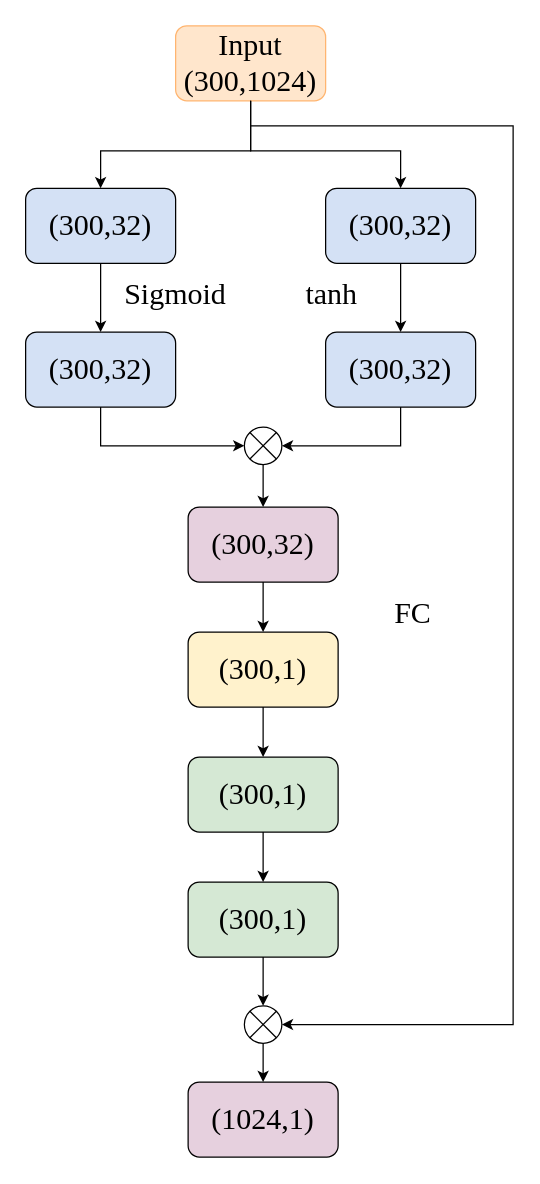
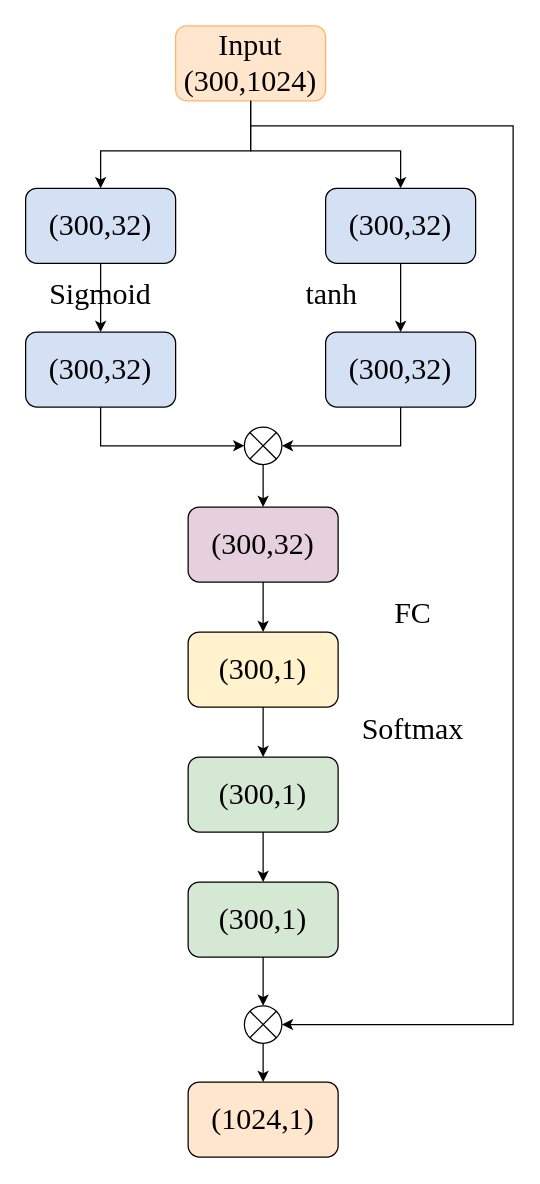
  <mxCell id="0" />
  <mxCell id="1" parent="0" />
  <mxCell id="2" value="&lt;font style=&quot;font-size: 24px&quot; face=&quot;Times New Roman&quot;&gt;Input&lt;br&gt;(300,1024)&lt;/font&gt;" style="rounded=1;whiteSpace=wrap;html=1;fillColor=#FFE6CC;strokeColor=#FFB570;" vertex="1" parent="1"><mxGeometry x="140" y="20" width="120" height="60" as="geometry" /></mxCell>
  <mxCell id="3" value="" style="edgeStyle=orthogonalEdgeStyle;rounded=0;orthogonalLoop=1;jettySize=auto;html=1;" edge="1" parent="1" source="4" target="5"><mxGeometry relative="1" as="geometry" /></mxCell>
  <mxCell id="4" value="&lt;font style=&quot;font-size: 24px&quot; face=&quot;Times New Roman&quot;&gt;(300,32)&lt;/font&gt;" style="rounded=1;whiteSpace=wrap;html=1;fillColor=#D4E1F5;" vertex="1" parent="1"><mxGeometry x="20" y="150" width="120" height="60" as="geometry" /></mxCell>
  <mxCell id="5" value="&lt;font face=&quot;Times New Roman&quot; style=&quot;font-size: 24px&quot;&gt;(300,32)&lt;/font&gt;" style="rounded=1;whiteSpace=wrap;html=1;fillColor=#D4E1F5;" vertex="1" parent="1"><mxGeometry x="20" y="265" width="120" height="60" as="geometry" /></mxCell>
  <mxCell id="6" value="" style="edgeStyle=orthogonalEdgeStyle;rounded=0;orthogonalLoop=1;jettySize=auto;html=1;" edge="1" parent="1" source="7" target="10"><mxGeometry relative="1" as="geometry" /></mxCell>
  <mxCell id="7" value="&lt;span&gt;&lt;font style=&quot;font-size: 24px&quot; face=&quot;Times New Roman&quot;&gt;(300,32)&lt;/font&gt;&lt;/span&gt;" style="rounded=1;whiteSpace=wrap;html=1;fillColor=#E6D0DE;" vertex="1" parent="1"><mxGeometry x="150" y="405" width="120" height="60" as="geometry" /></mxCell>
  <mxCell id="8" value="" style="endArrow=classic;html=1;rounded=0;edgeStyle=orthogonalEdgeStyle;exitX=0.5;exitY=1;exitDx=0;exitDy=0;entryX=0.5;entryY=0;entryDx=0;entryDy=0;" edge="1" parent="1" source="2" target="4"><mxGeometry width="50" height="50" relative="1" as="geometry"><mxPoint x="230" y="190" as="sourcePoint" /><mxPoint x="280" y="140" as="targetPoint" /><Array as="points"><mxPoint x="200" y="120" /><mxPoint x="80" y="120" /></Array></mxGeometry></mxCell>
  <mxCell id="9" value="" style="edgeStyle=orthogonalEdgeStyle;rounded=0;orthogonalLoop=1;jettySize=auto;html=1;" edge="1" parent="1" source="10" target="12"><mxGeometry relative="1" as="geometry" /></mxCell>
  <mxCell id="10" value="&lt;span&gt;&lt;font style=&quot;font-size: 24px&quot; face=&quot;Times New Roman&quot;&gt;(300,1)&lt;/font&gt;&lt;/span&gt;" style="rounded=1;whiteSpace=wrap;html=1;fillColor=#FFF2CC;" vertex="1" parent="1"><mxGeometry x="150" y="505" width="120" height="60" as="geometry" /></mxCell>
  <mxCell id="11" value="" style="edgeStyle=orthogonalEdgeStyle;rounded=0;orthogonalLoop=1;jettySize=auto;html=1;" edge="1" parent="1" source="12" target="14"><mxGeometry relative="1" as="geometry" /></mxCell>
  <mxCell id="12" value="&lt;span&gt;&lt;font face=&quot;Times New Roman&quot; style=&quot;font-size: 24px&quot;&gt;(300,1)&lt;/font&gt;&lt;/span&gt;" style="rounded=1;whiteSpace=wrap;html=1;fillColor=#D5E8D4;" vertex="1" parent="1"><mxGeometry x="150" y="605" width="120" height="60" as="geometry" /></mxCell>
  <mxCell id="13" value="" style="edgeStyle=orthogonalEdgeStyle;rounded=0;orthogonalLoop=1;jettySize=auto;html=1;entryX=0.5;entryY=0;entryDx=0;entryDy=0;" edge="1" parent="1" source="14" target="27"><mxGeometry relative="1" as="geometry" /></mxCell>
  <mxCell id="14" value="&lt;span&gt;&lt;font face=&quot;Times New Roman&quot; style=&quot;font-size: 24px&quot;&gt;(300,1)&lt;/font&gt;&lt;/span&gt;" style="rounded=1;whiteSpace=wrap;html=1;fillColor=#D5E8D4;" vertex="1" parent="1"><mxGeometry x="150" y="705" width="120" height="60" as="geometry" /></mxCell>
- <mxCell id="15" value="&lt;span&gt;&lt;font face=&quot;Times New Roman&quot; style=&quot;font-size: 24px&quot;&gt;(1024,1)&lt;/font&gt;&lt;/span&gt;" style="rounded=1;whiteSpace=wrap;html=1;fillColor=#e6d0de;" vertex="1" parent="1"><mxGeometry x="150" y="865" width="120" height="60" as="geometry" /></mxCell>
+ <mxCell id="15" value="&lt;span&gt;&lt;font face=&quot;Times New Roman&quot; style=&quot;font-size: 24px&quot;&gt;(1024,1)&lt;/font&gt;&lt;/span&gt;" style="rounded=1;whiteSpace=wrap;html=1;fillColor=#FFE6CC;" vertex="1" parent="1"><mxGeometry x="150" y="865" width="120" height="60" as="geometry" /></mxCell>
  <mxCell id="16" value="" style="edgeStyle=orthogonalEdgeStyle;rounded=0;orthogonalLoop=1;jettySize=auto;html=1;" edge="1" parent="1" source="17" target="7"><mxGeometry relative="1" as="geometry" /></mxCell>
  <mxCell id="17" value="" style="ellipse;whiteSpace=wrap;html=1;aspect=fixed;" vertex="1" parent="1"><mxGeometry x="195" y="341" width="30" height="30" as="geometry" /></mxCell>
  <mxCell id="18" value="" style="endArrow=classic;html=1;rounded=0;edgeStyle=orthogonalEdgeStyle;exitX=0.5;exitY=1;exitDx=0;exitDy=0;entryX=0;entryY=0.5;entryDx=0;entryDy=0;" edge="1" parent="1" source="5" target="17"><mxGeometry width="50" height="50" relative="1" as="geometry"><mxPoint x="-90" y="465" as="sourcePoint" /><mxPoint x="-40" y="415" as="targetPoint" /></mxGeometry></mxCell>
  <mxCell id="19" value="" style="endArrow=none;html=1;rounded=0;edgeStyle=orthogonalEdgeStyle;exitX=0;exitY=0;exitDx=0;exitDy=0;entryX=1;entryY=1;entryDx=0;entryDy=0;" edge="1" parent="1" source="17" target="17"><mxGeometry width="50" height="50" relative="1" as="geometry"><mxPoint x="-90" y="381" as="sourcePoint" /><mxPoint x="-40" y="331" as="targetPoint" /></mxGeometry></mxCell>
  <mxCell id="20" value="" style="endArrow=none;html=1;rounded=0;edgeStyle=orthogonalEdgeStyle;exitX=0;exitY=1;exitDx=0;exitDy=0;entryX=1;entryY=0;entryDx=0;entryDy=0;" edge="1" parent="1" source="17" target="17"><mxGeometry width="50" height="50" relative="1" as="geometry"><mxPoint x="290" y="321" as="sourcePoint" /><mxPoint x="340" y="271" as="targetPoint" /></mxGeometry></mxCell>
  <mxCell id="21" value="" style="edgeStyle=orthogonalEdgeStyle;rounded=0;orthogonalLoop=1;jettySize=auto;html=1;" edge="1" parent="1" source="22" target="23"><mxGeometry relative="1" as="geometry" /></mxCell>
  <mxCell id="22" value="&lt;font style=&quot;font-size: 24px&quot; face=&quot;Times New Roman&quot;&gt;(300,32)&lt;/font&gt;" style="rounded=1;whiteSpace=wrap;html=1;fillColor=#D4E1F5;" vertex="1" parent="1"><mxGeometry x="260" y="150" width="120" height="60" as="geometry" /></mxCell>
  <mxCell id="23" value="&lt;font face=&quot;Times New Roman&quot; style=&quot;font-size: 24px&quot;&gt;(300,32)&lt;/font&gt;" style="rounded=1;whiteSpace=wrap;html=1;fillColor=#D4E1F5;" vertex="1" parent="1"><mxGeometry x="260" y="265" width="120" height="60" as="geometry" /></mxCell>
  <mxCell id="24" value="" style="endArrow=classic;html=1;rounded=0;edgeStyle=orthogonalEdgeStyle;exitX=0.5;exitY=1;exitDx=0;exitDy=0;entryX=0.5;entryY=0;entryDx=0;entryDy=0;" edge="1" parent="1" target="22" source="2"><mxGeometry width="50" height="50" relative="1" as="geometry"><mxPoint x="430" y="100" as="sourcePoint" /><mxPoint x="510" y="140" as="targetPoint" /><Array as="points"><mxPoint x="200" y="120" /><mxPoint x="320" y="120" /></Array></mxGeometry></mxCell>
  <mxCell id="25" value="" style="endArrow=classic;html=1;rounded=0;edgeStyle=orthogonalEdgeStyle;exitX=0.5;exitY=1;exitDx=0;exitDy=0;entryX=1;entryY=0.5;entryDx=0;entryDy=0;" edge="1" parent="1" source="23" target="17"><mxGeometry width="50" height="50" relative="1" as="geometry"><mxPoint x="90" y="335" as="sourcePoint" /><mxPoint x="205" y="366" as="targetPoint" /></mxGeometry></mxCell>
  <mxCell id="26" value="" style="edgeStyle=orthogonalEdgeStyle;rounded=0;orthogonalLoop=1;jettySize=auto;html=1;" edge="1" parent="1" source="27" target="15"><mxGeometry relative="1" as="geometry" /></mxCell>
  <mxCell id="27" value="" style="ellipse;whiteSpace=wrap;html=1;aspect=fixed;" vertex="1" parent="1"><mxGeometry x="195" y="804" width="30" height="30" as="geometry" /></mxCell>
  <mxCell id="28" value="" style="endArrow=none;html=1;rounded=0;edgeStyle=orthogonalEdgeStyle;exitX=0;exitY=0;exitDx=0;exitDy=0;entryX=1;entryY=1;entryDx=0;entryDy=0;" edge="1" parent="1" source="27" target="27"><mxGeometry width="50" height="50" relative="1" as="geometry"><mxPoint x="-90" y="844" as="sourcePoint" /><mxPoint x="-40" y="794" as="targetPoint" /></mxGeometry></mxCell>
  <mxCell id="29" value="" style="endArrow=none;html=1;rounded=0;edgeStyle=orthogonalEdgeStyle;exitX=0;exitY=1;exitDx=0;exitDy=0;entryX=1;entryY=0;entryDx=0;entryDy=0;" edge="1" parent="1" source="27" target="27"><mxGeometry width="50" height="50" relative="1" as="geometry"><mxPoint x="290" y="784" as="sourcePoint" /><mxPoint x="340" y="734" as="targetPoint" /></mxGeometry></mxCell>
  <mxCell id="30" value="" style="endArrow=classic;html=1;rounded=0;edgeStyle=orthogonalEdgeStyle;entryX=1;entryY=0.5;entryDx=0;entryDy=0;" edge="1" parent="1" target="27"><mxGeometry width="50" height="50" relative="1" as="geometry"><mxPoint x="200" y="100" as="sourcePoint" /><mxPoint x="380" y="580" as="targetPoint" /><Array as="points"><mxPoint x="410" y="100" /><mxPoint x="410" y="819" /></Array></mxGeometry></mxCell>
- <mxCell id="31" value="&lt;font style=&quot;font-size: 24px&quot; face=&quot;Times New Roman&quot;&gt;Sigmoid&lt;/font&gt;" style="text;html=1;strokeColor=none;fillColor=none;align=center;verticalAlign=middle;whiteSpace=wrap;rounded=0;" vertex="1" parent="1"><mxGeometry x="90" y="220" width="100" height="30" as="geometry" /></mxCell>
+ <mxCell id="31" value="&lt;font style=&quot;font-size: 24px&quot; face=&quot;Times New Roman&quot;&gt;Sigmoid&lt;/font&gt;" style="text;html=1;strokeColor=none;fillColor=none;align=center;verticalAlign=middle;whiteSpace=wrap;rounded=0;" vertex="1" parent="1"><mxGeometry x="30" y="220" width="100" height="30" as="geometry" /></mxCell>
  <mxCell id="32" value="&lt;font face=&quot;Times New Roman&quot; style=&quot;font-size: 24px&quot;&gt;tanh&lt;/font&gt;" style="text;html=1;strokeColor=none;fillColor=none;align=center;verticalAlign=middle;whiteSpace=wrap;rounded=0;" vertex="1" parent="1"><mxGeometry x="230" y="220" width="70" height="30" as="geometry" /></mxCell>
  <mxCell id="33" value="&lt;font style=&quot;font-size: 24px&quot; face=&quot;Times New Roman&quot;&gt;FC&lt;/font&gt;" style="text;html=1;strokeColor=none;fillColor=none;align=center;verticalAlign=middle;whiteSpace=wrap;rounded=0;" vertex="1" parent="1"><mxGeometry x="300" y="475" width="60" height="30" as="geometry" /></mxCell>
+ <mxCell id="34" value="&lt;font style=&quot;font-size: 24px&quot; face=&quot;Times New Roman&quot;&gt;Softmax&lt;/font&gt;" style="text;html=1;strokeColor=none;fillColor=none;align=center;verticalAlign=middle;whiteSpace=wrap;rounded=0;" vertex="1" parent="1"><mxGeometry x="290" y="565" width="80" height="35" as="geometry" /></mxCell>
